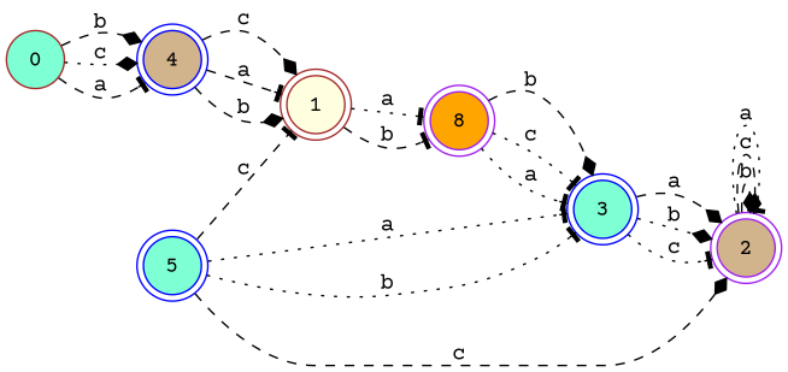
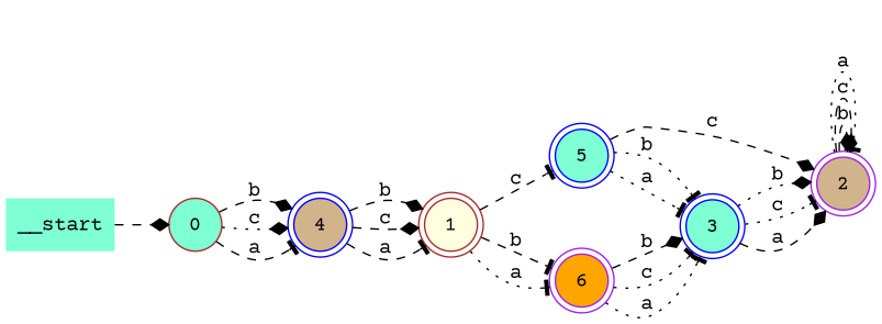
  digraph {
    fontname="Courier Prime"
    rankdir=LR
    node [color=brown fillcolor=aquamarine fontname="Courier Prime" shape=doublecircle style=filled]
    edge [arrowhead=diamond fontname="Courier Prime" style=dashed]
+   __start [shape=none]
    n2 [label=0 shape=circle]
    n3 [color=blue fillcolor=tan label=4]
    n4 [fillcolor=lightyellow label=1]
    n5 [color=blue label=5]
-   n6 [color=purple fillcolor=orange label=8]
+   n6 [color=purple fillcolor=orange label=6]
    n7 [color=purple fillcolor=tan label=2]
    n8 [color=blue label=3]
+   __start -> n2
    n2 -> n3 [label=b]
    n2 -> n3 [label=c style=dotted]
    n2 -> n3 [arrowhead=tee label=a]
    n3 -> n4 [label=b]
    n3 -> n4 [label=c]
    n3 -> n4 [arrowhead=tee label=a]
-   n5 -> n4 [arrowhead=tee label=c]
+   n4 -> n5 [arrowhead=tee label=c]
    n4 -> n6 [arrowhead=tee label=b]
    n4 -> n6 [arrowhead=tee label=a style=dotted]
    n5 -> n7 [label=c]
    n5 -> n8 [arrowhead=tee label=b style=dotted]
    n5 -> n8 [arrowhead=tee label=a style=dotted]
    n6 -> n8 [label=b]
    n6 -> n8 [arrowhead=tee label=c style=dotted]
    n6 -> n8 [arrowhead=tee label=a style=dotted]
    n7 -> n7 [label=b]
    n7 -> n7 [label=c]
    n7 -> n7 [arrowhead=tee label=a style=dotted]
    n8 -> n7 [label=b style=dotted]
    n8 -> n7 [arrowhead=tee label=c style=dotted]
    n8 -> n7 [label=a]
  }
